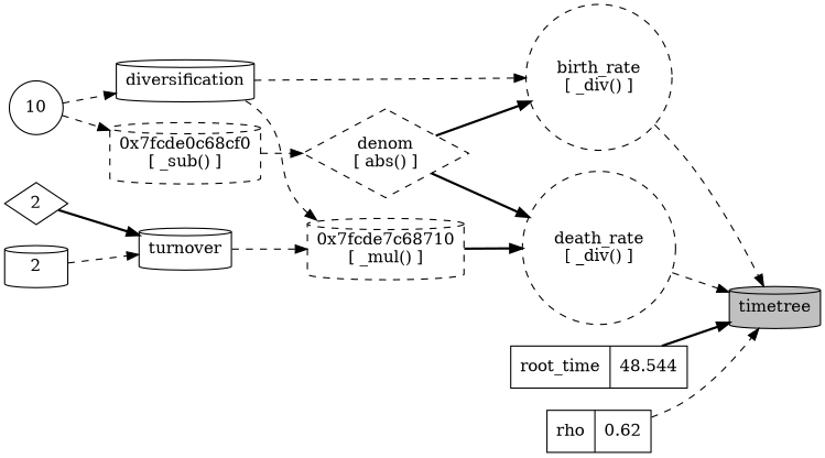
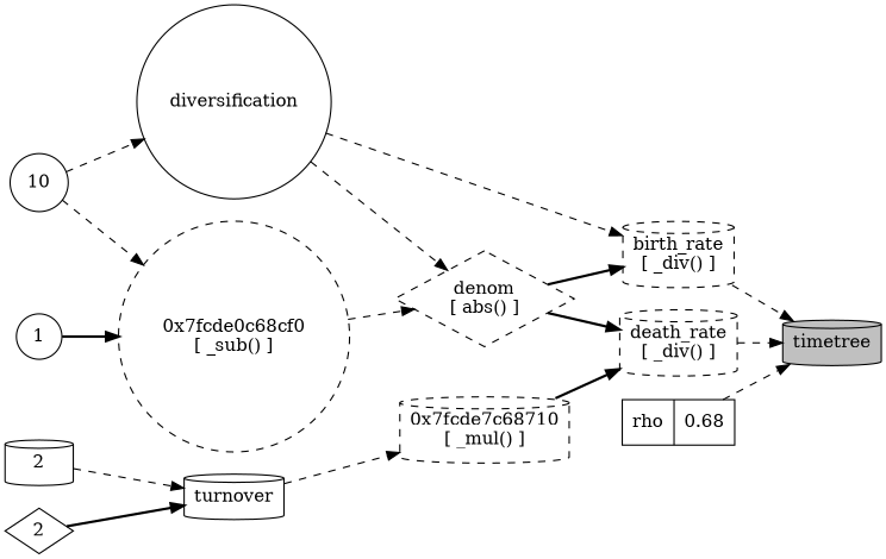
  digraph {
    rankdir=LR
    node [fillcolor=white shape=circle style=filled]
    edge [style=dashed]
    n1 [label=10]
-   n2 [label=diversification shape=cylinder]
-   n3 [label="0x7fcde0c68cf0\n[ _sub() ]" shape=cylinder style="dashed,filled"]
+   n2 [label=diversification]
+   n3 [label="0x7fcde0c68cf0\n[ _sub() ]" style="dashed,filled"]
    n4 [label="0x7fcde7c68710\n[ _mul() ]" shape=cylinder style="dashed,filled"]
-   n5 [label="birth_rate\n[ _div() ]" style="dashed,filled"]
-   n6 [label="death_rate\n[ _div() ]" style="dashed,filled"]
+   n5 [label="birth_rate\n[ _div() ]" shape=cylinder style="dashed,filled"]
+   n6 [label="death_rate\n[ _div() ]" shape=cylinder style="dashed,filled"]
    n7 [fillcolor=gray label=timetree shape=cylinder]
    n8 [label="denom\n[ abs() ]" shape=diamond style="dashed,filled"]
+   n9 [label=1]
    n10 [label=turnover shape=cylinder]
    n11 [label=2 shape=cylinder]
    n12 [label=2 shape=diamond]
-   n13 [label="{root_time|48.544}" shape=record]
-   n14 [label="{rho|0.62}" shape=record]
+   n14 [label="{rho|0.68}" shape=record]
    n1 -> n2
    n1 -> n3
-   n2 -> n4
+   n2 -> n8
    n2 -> n5
    n3 -> n8
    n4 -> n6 [style=bold]
    n5 -> n7
    n6 -> n7
    n8 -> n5 [style=bold]
    n8 -> n6 [style=bold]
+   n9 -> n3 [style=bold]
    n10 -> n4
    n11 -> n10
    n12 -> n10 [style=bold]
-   n13 -> n7 [style=bold]
    n14 -> n7
  }
